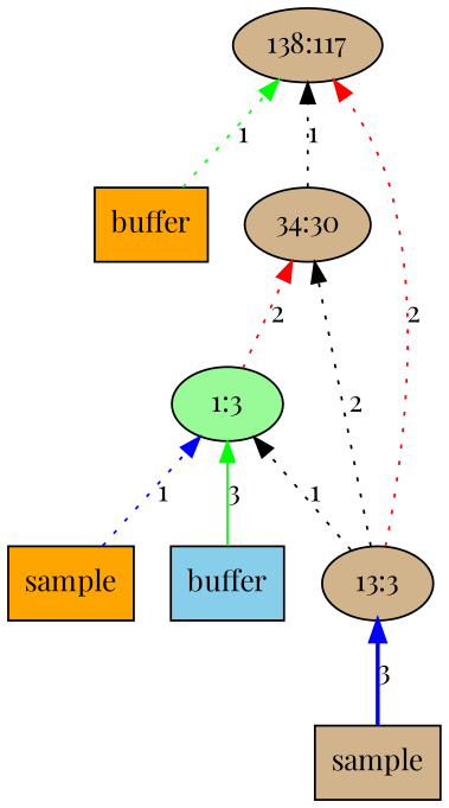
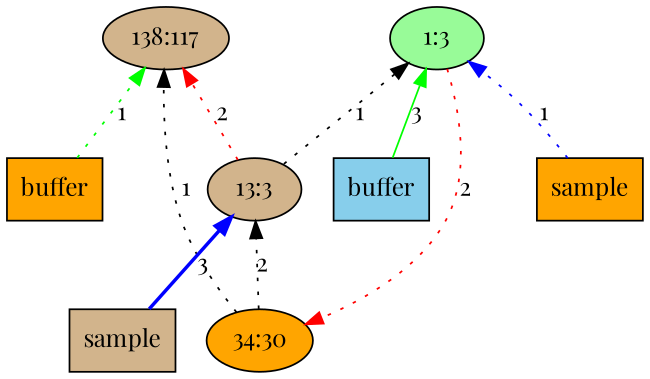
  digraph {
    fontname="Playfair Display"
    rankdir=BT
    node [fillcolor=orange fontname="Playfair Display" style=filled]
    edge [color=black fontname="Playfair Display" style=dotted]
    n1 [label=buffer shape=box]
    n2 [fillcolor=tan label="138:117"]
-   n3 [fillcolor=tan label="34:30"]
+   n3 [label="34:30"]
    n4 [fillcolor=tan label="13:3"]
    n5 [fillcolor=palegreen label="1:3"]
    n6 [fillcolor=tan label=sample shape=box]
    n7 [label=sample shape=box]
    n8 [fillcolor=skyblue label=buffer shape=box]
    n1 -> n2 [color=green label=1]
    n3 -> n2 [label=1]
    n4 -> n2 [color=red label=2]
-   n4 -> n3 [label=2]
+   n3 -> n4 [label=2]
    n4 -> n5 [label=1]
    n5 -> n3 [color=red label=2]
    n6 -> n4 [color=blue label=3 style=bold]
    n7 -> n5 [color=blue label=1]
    n8 -> n5 [color=green label=3 style=solid]
  }
